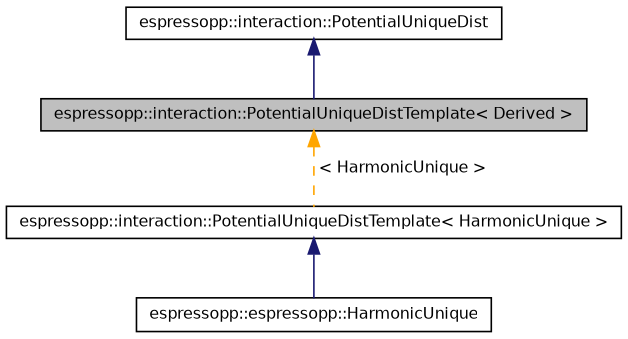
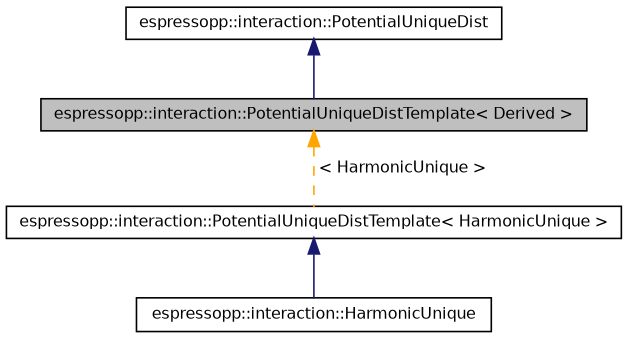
  digraph {
    node [color=black fillcolor=white fontname=Helvetica fontsize=10 shape=record style=filled]
    edge [color=midnightblue dir=back fontname=Helvetica fontsize=10 labelfontname=Helvetica labelfontsize=10 style=solid]
    n1 [fillcolor=grey75 fontcolor=black height=0.2 label="espressopp::interaction::PotentialUniqueDistTemplate\< Derived \>" width=0.4]
    n2 [height=0.2 label="espressopp::interaction::PotentialUniqueDistTemplate\< HarmonicUnique \>" width=0.4]
    n3 [height=0.2 label="espressopp::interaction::PotentialUniqueDist" width=0.4]
-   n4 [height=0.2 label="espressopp::espressopp::HarmonicUnique" width=0.4]
+   n4 [height=0.2 label="espressopp::interaction::HarmonicUnique" width=0.4]
    n1 -> n2 [color=orange label=" \< HarmonicUnique \>" style=dashed]
    n2 -> n4
    n3 -> n1
  }
